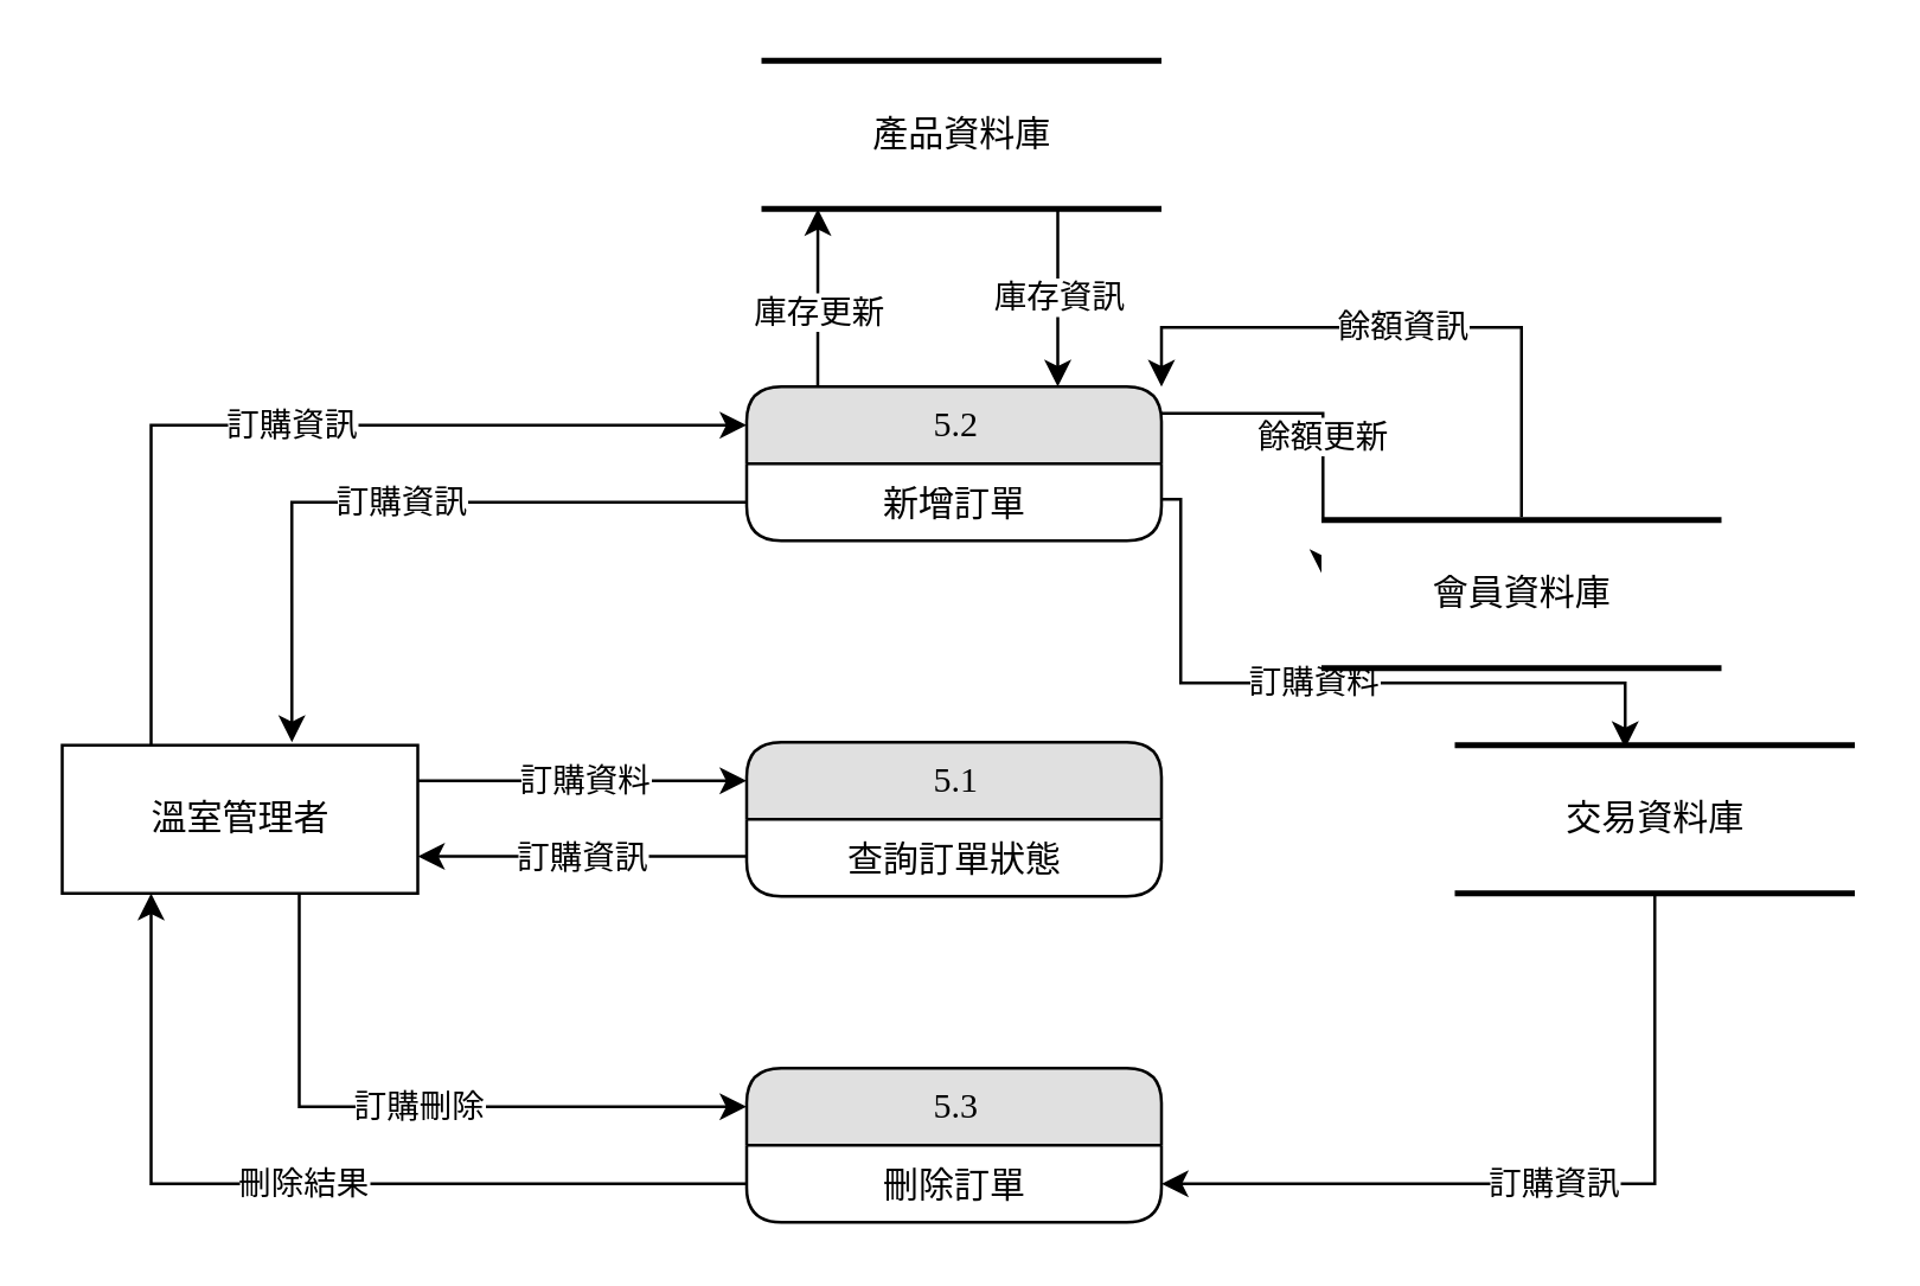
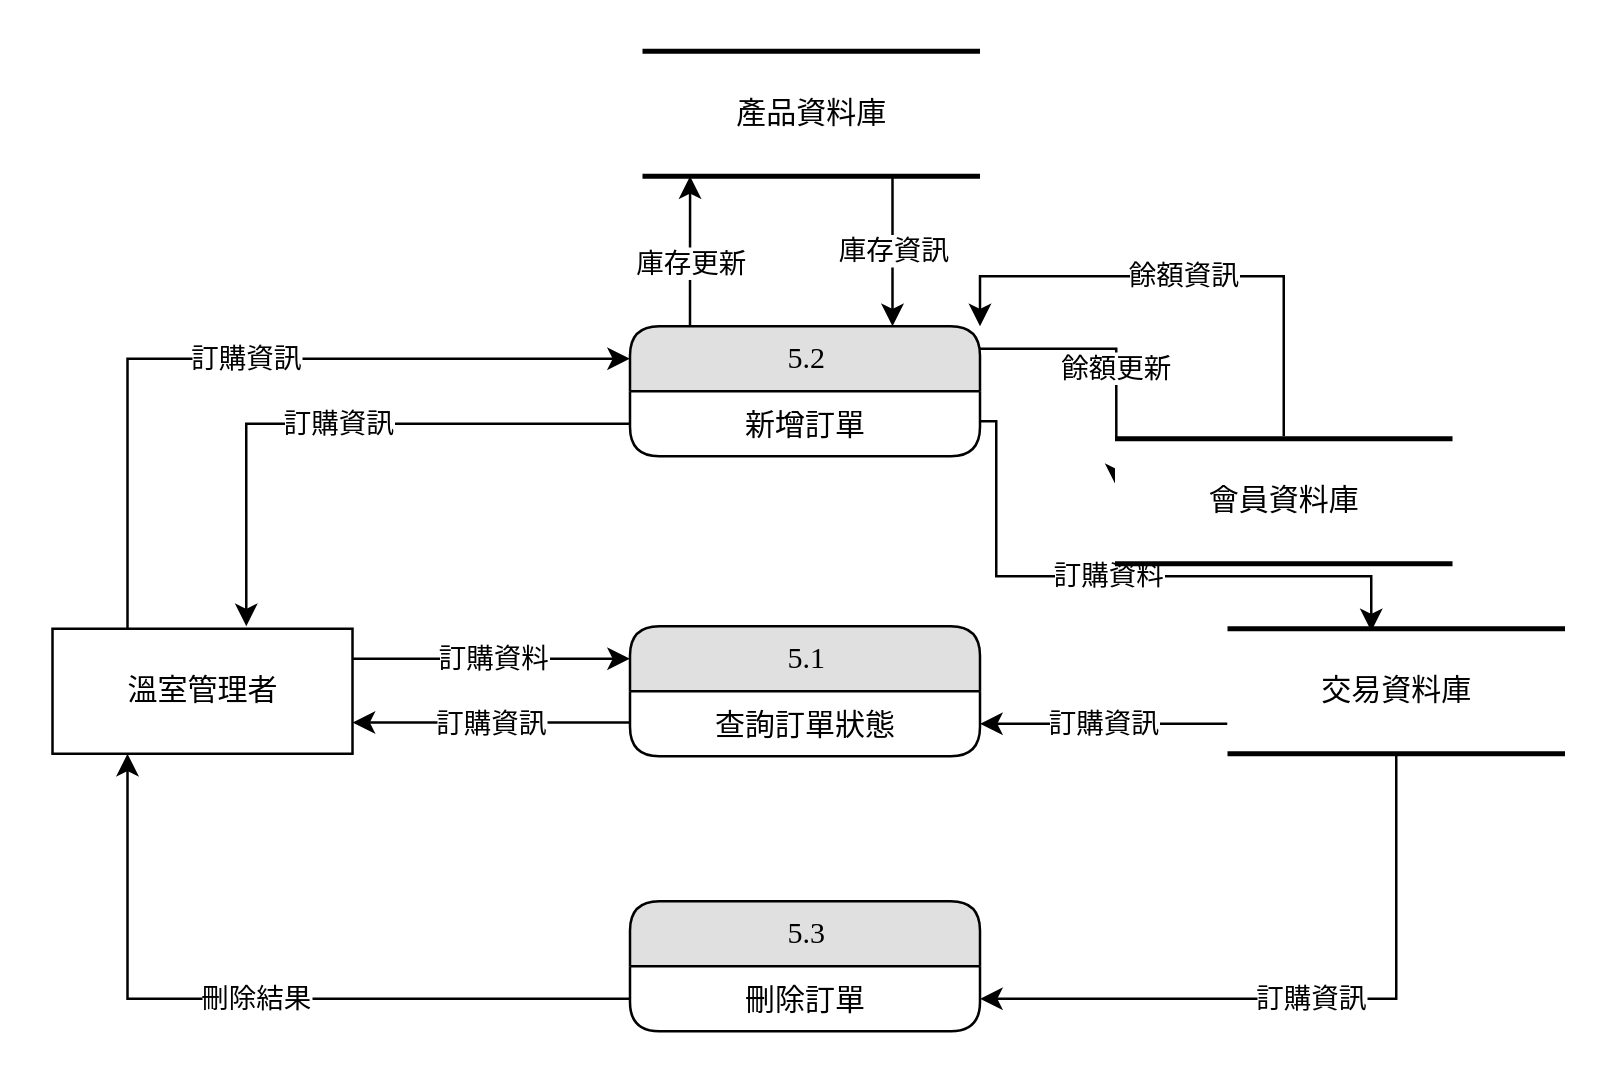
  <mxCell id="0" />
  <mxCell id="1" parent="0" />
  <mxCell id="2" value="訂購資訊" style="edgeStyle=orthogonalEdgeStyle;rounded=0;orthogonalLoop=1;jettySize=auto;html=1;exitX=0.25;exitY=0;exitDx=0;exitDy=0;entryX=0;entryY=0.25;entryDx=0;entryDy=0;" parent="1" source="13" target="23" edge="1"><mxGeometry relative="1" as="geometry"><mxPoint x="228" y="120" as="targetPoint" /><Array as="points"><mxPoint x="51" y="143" /></Array><mxPoint x="108" y="20" as="sourcePoint" /></mxGeometry></mxCell>
  <mxCell id="3" value="庫存更新" style="edgeStyle=orthogonalEdgeStyle;rounded=0;orthogonalLoop=1;jettySize=auto;html=1;exitX=0.25;exitY=0;exitDx=0;exitDy=0;entryX=0.141;entryY=1;entryDx=0;entryDy=0;entryPerimeter=0;" parent="1" source="23" target="7" edge="1"><mxGeometry relative="1" as="geometry"><Array as="points"><mxPoint x="276" y="130" /></Array><mxPoint x="299" y="110" as="sourcePoint" /></mxGeometry></mxCell>
  <mxCell id="4" value="訂購資料" style="edgeStyle=orthogonalEdgeStyle;rounded=0;orthogonalLoop=1;jettySize=auto;html=1;entryX=0.426;entryY=0.02;entryDx=0;entryDy=0;entryPerimeter=0;exitX=1;exitY=0.5;exitDx=0;exitDy=0;" parent="1" target="10" edge="1"><mxGeometry relative="1" as="geometry"><mxPoint x="515.03" y="35" as="targetPoint" /><Array as="points"><mxPoint x="398" y="168" /><mxPoint x="398" y="230" /><mxPoint x="548" y="230" /></Array><mxPoint x="376.5" y="168" as="sourcePoint" /></mxGeometry></mxCell>
  <mxCell id="5" value="訂購資訊" style="edgeStyle=orthogonalEdgeStyle;rounded=0;orthogonalLoop=1;jettySize=auto;html=1;entryX=0.646;entryY=-0.02;entryDx=0;entryDy=0;entryPerimeter=0;exitX=0;exitY=0.5;exitDx=0;exitDy=0;" parent="1" source="24" target="13" edge="1"><mxGeometry relative="1" as="geometry"><mxPoint x="118" y="48" as="targetPoint" /><mxPoint x="236.5" y="168" as="sourcePoint" /></mxGeometry></mxCell>
  <mxCell id="6" value="庫存資訊" style="edgeStyle=orthogonalEdgeStyle;rounded=0;orthogonalLoop=1;jettySize=auto;html=1;entryX=0.75;entryY=0;entryDx=0;entryDy=0;" parent="1" source="7" target="23" edge="1"><mxGeometry relative="1" as="geometry"><Array as="points"><mxPoint x="343" y="70" /><mxPoint x="343" y="70" /></Array><mxPoint x="327.08" y="109.01" as="targetPoint" /></mxGeometry></mxCell>
  <mxCell id="7" value="產品資料庫" style="html=1;rounded=0;shadow=0;comic=0;labelBackgroundColor=none;strokeWidth=2;fontFamily=Verdana;fontSize=12;align=center;shape=mxgraph.ios7ui.horLines;" parent="1" vertex="1"><mxGeometry x="256.5" y="20" width="135" height="50" as="geometry" /></mxCell>
+ <mxCell id="8" value="訂購資訊" style="edgeStyle=orthogonalEdgeStyle;rounded=0;orthogonalLoop=1;jettySize=auto;html=1;entryX=1;entryY=0.5;entryDx=0;entryDy=0;" parent="1" source="10" target="17" edge="1"><mxGeometry relative="1" as="geometry"><Array as="points"><mxPoint x="470.5" y="289" /><mxPoint x="470.5" y="289" /></Array></mxGeometry></mxCell>
  <mxCell id="9" value="訂購資訊" style="edgeStyle=orthogonalEdgeStyle;rounded=0;orthogonalLoop=1;jettySize=auto;html=1;entryX=1;entryY=0.5;entryDx=0;entryDy=0;" parent="1" source="10" target="19" edge="1"><mxGeometry relative="1" as="geometry" /></mxCell>
  <mxCell id="10" value="交易資料庫" style="html=1;rounded=0;shadow=0;comic=0;labelBackgroundColor=none;strokeWidth=2;fontFamily=Verdana;fontSize=12;align=center;shape=mxgraph.ios7ui.horLines;" parent="1" vertex="1"><mxGeometry x="490.5" y="251" width="135" height="50" as="geometry" /></mxCell>
  <mxCell id="11" value="訂購資料" style="edgeStyle=orthogonalEdgeStyle;rounded=0;orthogonalLoop=1;jettySize=auto;html=1;entryX=0;entryY=0.25;entryDx=0;entryDy=0;" parent="1" source="13" target="16" edge="1"><mxGeometry relative="1" as="geometry"><Array as="points"><mxPoint x="140.5" y="263" /><mxPoint x="140.5" y="263" /></Array></mxGeometry></mxCell>
- <mxCell id="12" value="訂購刪除" style="edgeStyle=orthogonalEdgeStyle;rounded=0;orthogonalLoop=1;jettySize=auto;html=1;entryX=0;entryY=0.25;entryDx=0;entryDy=0;" parent="1" source="13" target="18" edge="1"><mxGeometry relative="1" as="geometry"><Array as="points"><mxPoint x="100.5" y="373" /></Array></mxGeometry></mxCell>
  <mxCell id="13" value="溫室管理者" style="whiteSpace=wrap;html=1;rounded=0;shadow=0;comic=0;labelBackgroundColor=none;strokeWidth=1;fontFamily=Verdana;fontSize=12;align=center;" parent="1" vertex="1"><mxGeometry x="20.5" y="251" width="120" height="50" as="geometry" /></mxCell>
  <mxCell id="14" value="訂購資訊" style="edgeStyle=orthogonalEdgeStyle;rounded=0;orthogonalLoop=1;jettySize=auto;html=1;entryX=1;entryY=0.75;entryDx=0;entryDy=0;" parent="1" source="16" target="13" edge="1"><mxGeometry relative="1" as="geometry"><Array as="points"><mxPoint x="196.5" y="289" /></Array></mxGeometry></mxCell>
  <mxCell id="15" value="刪除結果" style="edgeStyle=orthogonalEdgeStyle;rounded=0;orthogonalLoop=1;jettySize=auto;html=1;entryX=0.25;entryY=1;entryDx=0;entryDy=0;exitX=0;exitY=0.5;exitDx=0;exitDy=0;" parent="1" source="19" target="13" edge="1"><mxGeometry relative="1" as="geometry"><Array as="points"><mxPoint x="50.5" y="399" /></Array></mxGeometry></mxCell>
  <mxCell id="16" value="5.1" style="swimlane;html=1;fontStyle=0;childLayout=stackLayout;horizontal=1;startSize=26;fillColor=#e0e0e0;horizontalStack=0;resizeParent=1;resizeLast=0;collapsible=1;marginBottom=0;swimlaneFillColor=#ffffff;align=center;rounded=1;shadow=0;comic=0;labelBackgroundColor=none;strokeWidth=1;fontFamily=Verdana;fontSize=12" parent="1" vertex="1"><mxGeometry x="251.5" y="250" width="140" height="52" as="geometry" /></mxCell>
  <mxCell id="17" value="查詢訂單狀態" style="text;html=1;strokeColor=none;fillColor=none;spacingLeft=4;spacingRight=4;whiteSpace=wrap;overflow=hidden;rotatable=0;points=[[0,0.5],[1,0.5]];portConstraint=eastwest;align=center;" parent="16" vertex="1"><mxGeometry y="26" width="140" height="26" as="geometry" /></mxCell>
  <mxCell id="18" value="5.3" style="swimlane;html=1;fontStyle=0;childLayout=stackLayout;horizontal=1;startSize=26;fillColor=#e0e0e0;horizontalStack=0;resizeParent=1;resizeLast=0;collapsible=1;marginBottom=0;swimlaneFillColor=#ffffff;align=center;rounded=1;shadow=0;comic=0;labelBackgroundColor=none;strokeWidth=1;fontFamily=Verdana;fontSize=12" parent="1" vertex="1"><mxGeometry x="251.5" y="360" width="140" height="52" as="geometry" /></mxCell>
  <mxCell id="19" value="刪除訂單" style="text;html=1;strokeColor=none;fillColor=none;spacingLeft=4;spacingRight=4;whiteSpace=wrap;overflow=hidden;rotatable=0;points=[[0,0.5],[1,0.5]];portConstraint=eastwest;align=center;" parent="18" vertex="1"><mxGeometry y="26" width="140" height="26" as="geometry" /></mxCell>
  <mxCell id="20" value="餘額更新" style="edgeStyle=orthogonalEdgeStyle;rounded=0;orthogonalLoop=1;jettySize=auto;html=1;entryX=0.004;entryY=0.38;entryDx=0;entryDy=0;entryPerimeter=0;" parent="1" target="22" edge="1"><mxGeometry x="0.255" relative="1" as="geometry"><Array as="points"><mxPoint x="377" y="139" /></Array><mxPoint x="376.5" y="140" as="sourcePoint" /><mxPoint as="offset" /></mxGeometry></mxCell>
  <mxCell id="21" value="餘額資訊" style="edgeStyle=orthogonalEdgeStyle;rounded=0;orthogonalLoop=1;jettySize=auto;html=1;entryX=1;entryY=0;entryDx=0;entryDy=0;exitX=0.5;exitY=-0.02;exitDx=0;exitDy=0;exitPerimeter=0;" parent="1" source="22" target="23" edge="1"><mxGeometry x="0.012" relative="1" as="geometry"><mxPoint x="376.5" y="110" as="targetPoint" /><mxPoint as="offset" /></mxGeometry></mxCell>
  <mxCell id="22" value="會員資料庫" style="html=1;rounded=0;shadow=0;comic=0;labelBackgroundColor=none;strokeWidth=2;fontFamily=Verdana;fontSize=12;align=center;shape=mxgraph.ios7ui.horLines;" parent="1" vertex="1"><mxGeometry x="445.5" y="175" width="135" height="50" as="geometry" /></mxCell>
  <mxCell id="23" value="5.2" style="swimlane;html=1;fontStyle=0;childLayout=stackLayout;horizontal=1;startSize=26;fillColor=#e0e0e0;horizontalStack=0;resizeParent=1;resizeLast=0;collapsible=1;marginBottom=0;swimlaneFillColor=#ffffff;align=center;rounded=1;shadow=0;comic=0;labelBackgroundColor=none;strokeWidth=1;fontFamily=Verdana;fontSize=12" parent="1" vertex="1"><mxGeometry x="251.5" y="130" width="140" height="52" as="geometry" /></mxCell>
  <mxCell id="24" value="新增訂單" style="text;html=1;strokeColor=none;fillColor=none;spacingLeft=4;spacingRight=4;whiteSpace=wrap;overflow=hidden;rotatable=0;points=[[0,0.5],[1,0.5]];portConstraint=eastwest;align=center;" parent="23" vertex="1"><mxGeometry y="26" width="140" height="26" as="geometry" /></mxCell>
